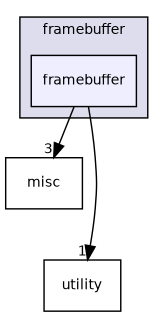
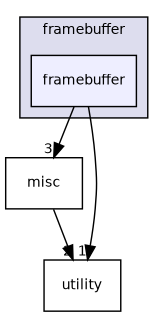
  digraph {
    compound=true
    node [fontname=Helvetica fontsize=10 shape=box]
    edge [labeldistance=1.5 labelfontname=Helvetica labelfontsize=10]
    n1 [fillcolor="#eeeeff" label=framebuffer pencolor=black style=filled]
    n2 [label=misc]
    n3 [label=utility]
    subgraph cluster_1 {
      bgcolor="#ddddee"
      fontname=Helvetica
      fontsize=10
      label=framebuffer
      pencolor=black
      n1
    }
    n1 -> n2 [headlabel=3]
    n1 -> n3 [headlabel=1]
+   n2 -> n3 [headlabel=2]
  }
